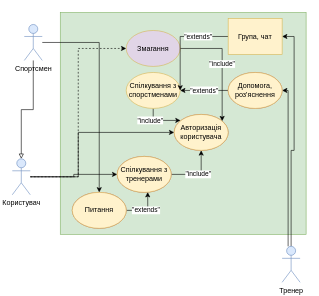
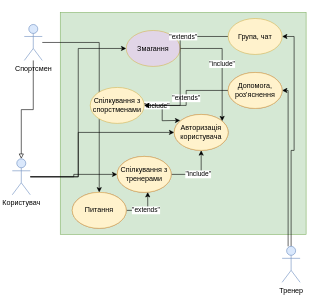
  <mxCell id="0" />
  <mxCell id="1" parent="0" />
  <mxCell id="2" value="" style="rounded=0;whiteSpace=wrap;html=1;glass=0;strokeWidth=1;perimeterSpacing=0;fillColor=#d5e8d4;strokeColor=#82b366;" vertex="1" parent="1"><mxGeometry x="100" y="20" width="410" height="370" as="geometry" /></mxCell>
  <mxCell id="3" style="edgeStyle=orthogonalEdgeStyle;rounded=0;orthogonalLoop=1;jettySize=auto;html=1;entryX=0.5;entryY=0;entryDx=0;entryDy=0;entryPerimeter=0;endArrow=block;endFill=0;" edge="1" parent="1" source="5" target="12"><mxGeometry relative="1" as="geometry" /></mxCell>
  <mxCell id="4" style="edgeStyle=orthogonalEdgeStyle;rounded=0;orthogonalLoop=1;jettySize=auto;html=1;endArrow=classic;endFill=1;" edge="1" parent="1" source="5" target="21"><mxGeometry relative="1" as="geometry" /></mxCell>
  <mxCell id="5" value="Спортсмен" style="shape=umlActor;verticalLabelPosition=bottom;verticalAlign=top;html=1;outlineConnect=0;fillColor=#dae8fc;strokeColor=#6c8ebf;" vertex="1" parent="1"><mxGeometry x="40" y="40" width="30" height="60" as="geometry" /></mxCell>
  <mxCell id="6" style="edgeStyle=orthogonalEdgeStyle;rounded=0;orthogonalLoop=1;jettySize=auto;html=1;entryX=1;entryY=0.5;entryDx=0;entryDy=0;endArrow=classic;endFill=1;" edge="1" parent="1" source="8" target="19"><mxGeometry relative="1" as="geometry"><Array as="points"><mxPoint x="480" y="150" /></Array></mxGeometry></mxCell>
  <mxCell id="7" style="edgeStyle=orthogonalEdgeStyle;rounded=0;orthogonalLoop=1;jettySize=auto;html=1;entryX=1;entryY=0.5;entryDx=0;entryDy=0;endArrow=classic;endFill=1;" edge="1" parent="1" source="8" target="25"><mxGeometry relative="1" as="geometry" /></mxCell>
  <mxCell id="8" value="Тренер" style="shape=umlActor;verticalLabelPosition=bottom;verticalAlign=top;html=1;outlineConnect=0;fillColor=#dae8fc;strokeColor=#6c8ebf;" vertex="1" parent="1"><mxGeometry x="470" y="410" width="30" height="60" as="geometry" /></mxCell>
  <mxCell id="9" style="edgeStyle=orthogonalEdgeStyle;rounded=0;orthogonalLoop=1;jettySize=auto;html=1;entryX=0;entryY=0.5;entryDx=0;entryDy=0;endArrow=classic;endFill=1;" edge="1" parent="1" source="12" target="13"><mxGeometry relative="1" as="geometry"><Array as="points"><mxPoint x="130" y="294" /><mxPoint x="130" y="220" /></Array></mxGeometry></mxCell>
  <mxCell id="10" style="edgeStyle=orthogonalEdgeStyle;rounded=0;orthogonalLoop=1;jettySize=auto;html=1;endArrow=classic;endFill=1;" edge="1" parent="1" source="12" target="17"><mxGeometry relative="1" as="geometry" /></mxCell>
- <mxCell id="11" style="edgeStyle=orthogonalEdgeStyle;rounded=0;orthogonalLoop=1;jettySize=auto;html=1;entryX=0;entryY=0.5;entryDx=0;entryDy=0;endArrow=classic;endFill=1;dashed=1;" edge="1" parent="1" source="12" target="23"><mxGeometry relative="1" as="geometry"><Array as="points"><mxPoint x="130" y="294" /><mxPoint x="130" y="80" /></Array></mxGeometry></mxCell>
+ <mxCell id="11" style="edgeStyle=orthogonalEdgeStyle;rounded=0;orthogonalLoop=1;jettySize=auto;html=1;entryX=0;entryY=0.5;entryDx=0;entryDy=0;endArrow=classic;endFill=1;" edge="1" parent="1" source="12" target="23"><mxGeometry relative="1" as="geometry"><Array as="points"><mxPoint x="130" y="294" /><mxPoint x="130" y="80" /></Array></mxGeometry></mxCell>
  <mxCell id="12" value="Користувач" style="shape=umlActor;verticalLabelPosition=bottom;verticalAlign=top;html=1;outlineConnect=0;fillColor=#dae8fc;strokeColor=#6c8ebf;" vertex="1" parent="1"><mxGeometry x="20" y="264" width="30" height="60" as="geometry" /></mxCell>
  <mxCell id="13" value="Авторизація користувача" style="ellipse;whiteSpace=wrap;html=1;fillColor=#f8cecc;strokeColor=#b85450;" vertex="1" parent="1"><mxGeometry x="290" y="190" width="90" height="60" as="geometry" /></mxCell>
  <mxCell id="14" value="&quot;include&quot;" style="edgeStyle=orthogonalEdgeStyle;rounded=0;orthogonalLoop=1;jettySize=auto;html=1;endArrow=classic;endFill=1;" edge="1" parent="1" source="15"><mxGeometry x="-0.385" y="-5" relative="1" as="geometry"><mxPoint x="300" y="200" as="targetPoint" /><mxPoint x="-5" y="-5" as="offset" /></mxGeometry></mxCell>
- <mxCell id="15" value="Спілкування з спорстменами" style="ellipse;whiteSpace=wrap;html=1;fillColor=#fff2cc;strokeColor=#d6b656;" vertex="1" parent="1"><mxGeometry x="210" y="120" width="90" height="60" as="geometry" /></mxCell>
+ <mxCell id="15" value="Спілкування з спорстменами" style="ellipse;whiteSpace=wrap;html=1;fillColor=#fff2cc;strokeColor=#d6b656;" vertex="1" parent="1"><mxGeometry x="150" y="145" width="90" height="60" as="geometry" /></mxCell>
  <mxCell id="16" value="&quot;include&quot;" style="edgeStyle=orthogonalEdgeStyle;rounded=0;orthogonalLoop=1;jettySize=auto;html=1;entryX=0.5;entryY=1;entryDx=0;entryDy=0;endArrow=classic;endFill=1;" edge="1" parent="1" source="17" target="13"><mxGeometry relative="1" as="geometry" /></mxCell>
  <mxCell id="17" value="Спілкування з тренерами" style="ellipse;whiteSpace=wrap;html=1;fillColor=#f8cecc;strokeColor=#b85450;" vertex="1" parent="1"><mxGeometry x="195" y="260" width="90" height="60" as="geometry" /></mxCell>
  <mxCell id="18" value="&quot;extends&quot;" style="edgeStyle=orthogonalEdgeStyle;rounded=0;orthogonalLoop=1;jettySize=auto;html=1;entryX=1;entryY=0.5;entryDx=0;entryDy=0;endArrow=classic;endFill=1;" edge="1" parent="1" source="19" target="15"><mxGeometry relative="1" as="geometry" /></mxCell>
  <mxCell id="19" value="Допомога, роз'яснення" style="ellipse;whiteSpace=wrap;html=1;fillColor=#f8cecc;strokeColor=#b85450;" vertex="1" parent="1"><mxGeometry x="380" y="120" width="90" height="60" as="geometry" /></mxCell>
  <mxCell id="20" value="&quot;extends&quot;" style="edgeStyle=orthogonalEdgeStyle;rounded=0;orthogonalLoop=1;jettySize=auto;html=1;entryX=0.565;entryY=0.994;entryDx=0;entryDy=0;entryPerimeter=0;endArrow=classic;endFill=1;" edge="1" parent="1" source="21" target="17"><mxGeometry relative="1" as="geometry"><Array as="points"><mxPoint x="246" y="350" /></Array></mxGeometry></mxCell>
  <mxCell id="21" value="Питання" style="ellipse;whiteSpace=wrap;html=1;fillColor=#f8cecc;strokeColor=#b85450;" vertex="1" parent="1"><mxGeometry x="120" y="320" width="90" height="60" as="geometry" /></mxCell>
  <mxCell id="22" value="&quot;include&quot;" style="edgeStyle=orthogonalEdgeStyle;rounded=0;orthogonalLoop=1;jettySize=auto;html=1;endArrow=classic;endFill=1;" edge="1" parent="1" source="23" target="13"><mxGeometry relative="1" as="geometry"><Array as="points"><mxPoint x="370" y="80" /></Array></mxGeometry></mxCell>
  <mxCell id="23" value="Змагання" style="ellipse;whiteSpace=wrap;html=1;fillColor=#e1d5e7;strokeColor=#d6b656;" vertex="1" parent="1"><mxGeometry x="210" y="50" width="90" height="60" as="geometry" /></mxCell>
  <mxCell id="24" value="&quot;extends&quot;" style="edgeStyle=orthogonalEdgeStyle;rounded=0;orthogonalLoop=1;jettySize=auto;html=1;endArrow=classic;endFill=1;" edge="1" parent="1" source="25" target="15"><mxGeometry x="-0.412" relative="1" as="geometry"><Array as="points"><mxPoint x="300" y="60" /></Array><mxPoint as="offset" /></mxGeometry></mxCell>
- <mxCell id="25" value="Група, чат" style="whiteSpace=wrap;html=1;fillColor=#fff2cc;strokeColor=#d6b656;rounded=0;" vertex="1" parent="1"><mxGeometry x="380" y="30" width="90" height="60" as="geometry" /></mxCell>
+ <mxCell id="25" value="Група, чат" style="ellipse;whiteSpace=wrap;html=1;fillColor=#fff2cc;strokeColor=#d6b656;" vertex="1" parent="1"><mxGeometry x="380" y="30" width="90" height="60" as="geometry" /></mxCell>
  <mxCell id="26" value="Питання" style="ellipse;whiteSpace=wrap;html=1;fillColor=#fff2cc;strokeColor=#d6b656;" vertex="1" parent="1"><mxGeometry x="120" y="320" width="90" height="60" as="geometry" /></mxCell>
  <mxCell id="27" value="Спілкування з тренерами" style="ellipse;whiteSpace=wrap;html=1;fillColor=#fff2cc;strokeColor=#d6b656;" vertex="1" parent="1"><mxGeometry x="195" y="260" width="90" height="60" as="geometry" /></mxCell>
  <mxCell id="28" value="Авторизація користувача" style="ellipse;whiteSpace=wrap;html=1;fillColor=#fff2cc;strokeColor=#d6b656;" vertex="1" parent="1"><mxGeometry x="290" y="190" width="90" height="60" as="geometry" /></mxCell>
  <mxCell id="29" value="Допомога, роз'яснення" style="ellipse;whiteSpace=wrap;html=1;fillColor=#fff2cc;strokeColor=#d6b656;" vertex="1" parent="1"><mxGeometry x="380" y="120" width="90" height="60" as="geometry" /></mxCell>
